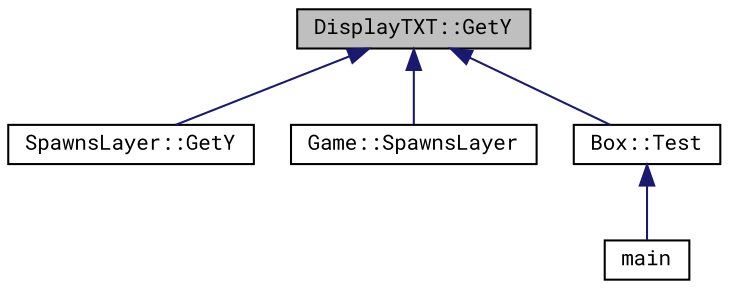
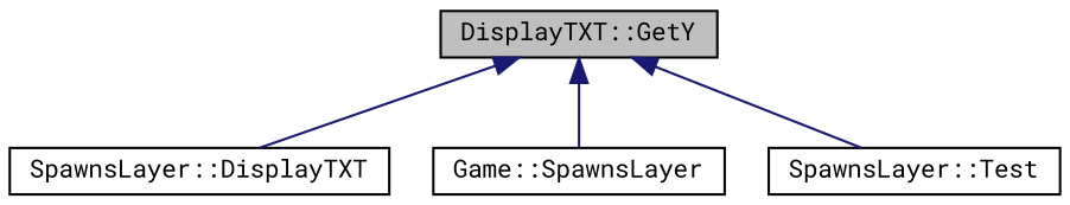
  digraph {
    fontname="Roboto Mono"
    rankdir=TB
    node [color=black fontname="Roboto Mono" fontsize=10 shape=record]
    edge [color=midnightblue dir=back fontname="Roboto Mono" fontsize=10 labelfontname=Helvetica labelfontsize=10 style=solid]
    n1 [fillcolor=grey75 fontcolor=black height=0.2 label="DisplayTXT::GetY" style=filled width=0.4]
-   n2 [height=0.2 label="SpawnsLayer::GetY" width=0.4]
+   n2 [height=0.2 label="SpawnsLayer::DisplayTXT" width=0.4]
    n3 [height=0.2 label="Game::SpawnsLayer" width=0.4]
-   n4 [height=0.2 label="Box::Test" width=0.4]
-   n5 [height=0.2 label=main width=0.4]
+   n4 [height=0.2 label="SpawnsLayer::Test" width=0.4]
    n1 -> n2
    n1 -> n3
    n1 -> n4
-   n4 -> n5
  }
